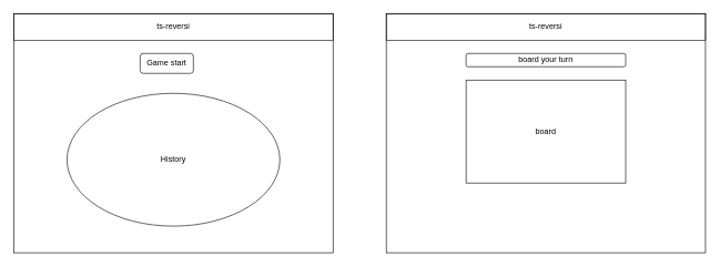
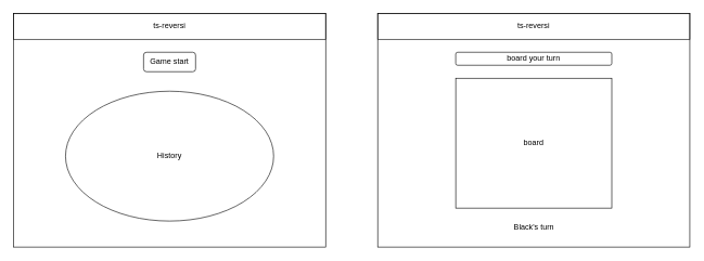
  <mxCell id="0" />
  <mxCell id="1" parent="0" />
  <mxCell id="2" value="" style="rounded=0;whiteSpace=wrap;html=1;fillColor=none;" parent="1" vertex="1"><mxGeometry x="20" y="20" width="480" height="360" as="geometry" /></mxCell>
  <mxCell id="3" value="ts-reversi" style="rounded=0;whiteSpace=wrap;html=1;fillColor=none;" parent="1" vertex="1"><mxGeometry x="20" y="20" width="480" height="40" as="geometry" /></mxCell>
- <mxCell id="4" value="Game start" style="rounded=1;whiteSpace=wrap;html=1;fillColor=none;" parent="1" vertex="1"><mxGeometry x="210" y="80" width="80" height="30" as="geometry" /></mxCell>
+ <mxCell id="4" value="Game start" style="rounded=1;whiteSpace=wrap;html=1;fillColor=none;" parent="1" vertex="1"><mxGeometry x="220" y="80" width="80" height="30" as="geometry" /></mxCell>
  <mxCell id="5" value="History" style="ellipse;whiteSpace=wrap;html=1;fillColor=none;" parent="1" vertex="1"><mxGeometry x="100" y="140" width="320" height="200" as="geometry" /></mxCell>
  <mxCell id="6" value="" style="rounded=0;whiteSpace=wrap;html=1;fillColor=none;" parent="1" vertex="1"><mxGeometry x="580" y="20" width="480" height="360" as="geometry" /></mxCell>
  <mxCell id="7" value="ts-reversi" style="rounded=0;whiteSpace=wrap;html=1;fillColor=none;" parent="1" vertex="1"><mxGeometry x="580" y="20" width="480" height="40" as="geometry" /></mxCell>
  <mxCell id="8" value="board your turn" style="rounded=1;whiteSpace=wrap;html=1;fillColor=none;" parent="1" vertex="1"><mxGeometry x="700" y="80" width="240" height="20" as="geometry" /></mxCell>
- <mxCell id="9" value="board" style="rounded=0;whiteSpace=wrap;html=1;fillColor=none;" parent="1" vertex="1"><mxGeometry x="700" y="120" width="240" height="155" as="geometry" /></mxCell>
+ <mxCell id="9" value="board" style="rounded=0;whiteSpace=wrap;html=1;fillColor=none;" parent="1" vertex="1"><mxGeometry x="700" y="120" width="240" height="200" as="geometry" /></mxCell>
+ <mxCell id="10" value="Black's turn" style="text;html=1;align=center;verticalAlign=middle;resizable=0;points=[];autosize=1;strokeColor=none;fillColor=none;" parent="1" vertex="1"><mxGeometry x="775" y="335" width="90" height="30" as="geometry" /></mxCell>
